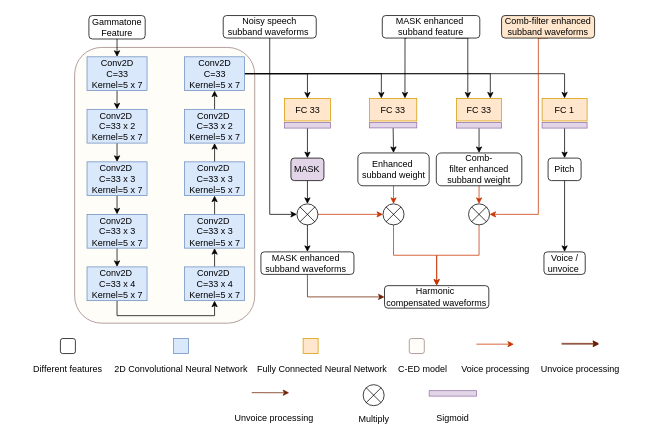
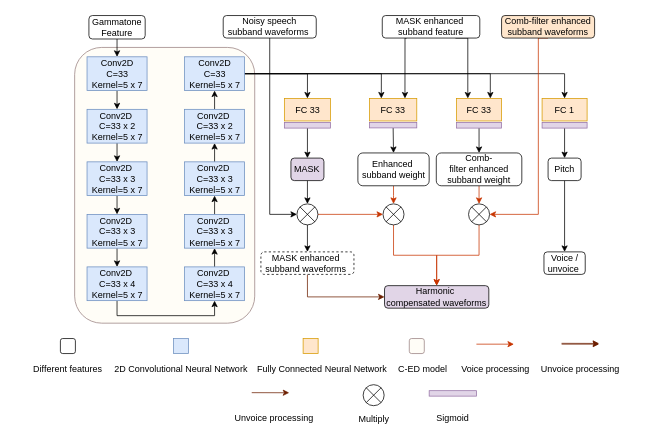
  <mxCell id="0" />
  <mxCell id="1" parent="0" />
  <mxCell id="2" value="" style="rounded=1;whiteSpace=wrap;html=1;fillColor=#FFFDF7;strokeColor=#998080;" vertex="1" parent="1"><mxGeometry x="99" y="62.5" width="240" height="367.5" as="geometry" /></mxCell>
  <mxCell id="3" value="Voice / unvoice&amp;nbsp;" style="rounded=1;whiteSpace=wrap;html=1;strokeColor=default;gradientColor=none;" vertex="1" parent="1"><mxGeometry x="724.5" y="335" width="55" height="30" as="geometry" /></mxCell>
  <mxCell id="4" style="edgeStyle=orthogonalEdgeStyle;rounded=0;orthogonalLoop=1;jettySize=auto;html=1;exitX=1;exitY=0.5;exitDx=0;exitDy=0;entryX=0;entryY=0.5;entryDx=0;entryDy=0;entryPerimeter=0;exitPerimeter=0;fillColor=#fa6800;strokeColor=#C73500;" edge="1" parent="1" source="53" target="55"><mxGeometry relative="1" as="geometry" /></mxCell>
  <mxCell id="5" style="edgeStyle=orthogonalEdgeStyle;rounded=0;orthogonalLoop=1;jettySize=auto;html=1;exitX=0.5;exitY=1;exitDx=0;exitDy=0;entryX=0;entryY=0.5;entryDx=0;entryDy=0;fillColor=#a0522d;strokeColor=#6D1F00;" edge="1" parent="1" source="6" target="42"><mxGeometry relative="1" as="geometry" /></mxCell>
- <mxCell id="6" value="MASK&amp;nbsp;enhanced&amp;nbsp;&lt;br&gt;subband&amp;nbsp;waveforms&amp;nbsp;" style="rounded=1;whiteSpace=wrap;html=1;strokeColor=default;" vertex="1" parent="1"><mxGeometry x="347.25" y="335" width="124" height="30" as="geometry" /></mxCell>
+ <mxCell id="6" value="MASK&amp;nbsp;enhanced&amp;nbsp;&lt;br&gt;subband&amp;nbsp;waveforms&amp;nbsp;" style="rounded=1;whiteSpace=wrap;html=1;strokeColor=default;dashed=1;" vertex="1" parent="1"><mxGeometry x="347.25" y="335" width="124" height="30" as="geometry" /></mxCell>
  <mxCell id="7" style="edgeStyle=orthogonalEdgeStyle;rounded=0;orthogonalLoop=1;jettySize=auto;html=1;exitX=0.5;exitY=1;exitDx=0;exitDy=0;entryX=0.5;entryY=0;entryDx=0;entryDy=0;fillColor=#dae8fc;strokeColor=#000000;" edge="1" parent="1" source="8" target="10"><mxGeometry relative="1" as="geometry" /></mxCell>
  <mxCell id="8" value="Conv2D &lt;br&gt;C=33 Kernel=5 x 7" style="rounded=0;whiteSpace=wrap;html=1;fillColor=#dae8fc;strokeColor=#6c8ebf;" vertex="1" parent="1"><mxGeometry x="115.5" y="75" width="80" height="45" as="geometry" /></mxCell>
  <mxCell id="9" style="edgeStyle=orthogonalEdgeStyle;rounded=0;orthogonalLoop=1;jettySize=auto;html=1;exitX=0.5;exitY=1;exitDx=0;exitDy=0;entryX=0.5;entryY=0;entryDx=0;entryDy=0;fillColor=#dae8fc;strokeColor=#000000;" edge="1" parent="1" source="10" target="12"><mxGeometry relative="1" as="geometry" /></mxCell>
  <mxCell id="10" value="Conv2D&amp;nbsp;&lt;br&gt;C=33 x 2 Kernel=5 x 7" style="rounded=0;whiteSpace=wrap;html=1;fillColor=#dae8fc;strokeColor=#6c8ebf;" vertex="1" parent="1"><mxGeometry x="115.5" y="145" width="80" height="45" as="geometry" /></mxCell>
  <mxCell id="11" style="edgeStyle=orthogonalEdgeStyle;rounded=0;orthogonalLoop=1;jettySize=auto;html=1;exitX=0.5;exitY=1;exitDx=0;exitDy=0;entryX=0.5;entryY=0;entryDx=0;entryDy=0;fillColor=#dae8fc;strokeColor=#000000;" edge="1" parent="1" source="12" target="14"><mxGeometry relative="1" as="geometry" /></mxCell>
  <mxCell id="12" value="Conv2D&amp;nbsp;&lt;br&gt;C=33 x 3 Kernel=5 x 7" style="rounded=0;whiteSpace=wrap;html=1;fillColor=#dae8fc;strokeColor=#6c8ebf;" vertex="1" parent="1"><mxGeometry x="115.5" y="215" width="80" height="45" as="geometry" /></mxCell>
  <mxCell id="13" style="edgeStyle=orthogonalEdgeStyle;rounded=0;orthogonalLoop=1;jettySize=auto;html=1;exitX=0.5;exitY=1;exitDx=0;exitDy=0;entryX=0.5;entryY=0;entryDx=0;entryDy=0;fillColor=#dae8fc;strokeColor=#000000;" edge="1" parent="1" source="14" target="16"><mxGeometry relative="1" as="geometry" /></mxCell>
  <mxCell id="14" value="Conv2D&amp;nbsp;&lt;br&gt;C=33 x 3 Kernel=5 x 7" style="rounded=0;whiteSpace=wrap;html=1;fillColor=#dae8fc;strokeColor=#6c8ebf;" vertex="1" parent="1"><mxGeometry x="115.5" y="285" width="80" height="45" as="geometry" /></mxCell>
  <mxCell id="15" style="edgeStyle=orthogonalEdgeStyle;rounded=0;orthogonalLoop=1;jettySize=auto;html=1;exitX=0.5;exitY=1;exitDx=0;exitDy=0;entryX=0.5;entryY=1;entryDx=0;entryDy=0;" edge="1" parent="1" source="16" target="18"><mxGeometry relative="1" as="geometry" /></mxCell>
  <mxCell id="16" value="Conv2D&amp;nbsp;&lt;br&gt;C=33 x 4 Kernel=5 x 7" style="rounded=0;whiteSpace=wrap;html=1;fillColor=#dae8fc;strokeColor=#6c8ebf;" vertex="1" parent="1"><mxGeometry x="115.5" y="355" width="80" height="45" as="geometry" /></mxCell>
  <mxCell id="17" style="edgeStyle=orthogonalEdgeStyle;rounded=0;orthogonalLoop=1;jettySize=auto;html=1;exitX=0.5;exitY=0;exitDx=0;exitDy=0;entryX=0.5;entryY=1;entryDx=0;entryDy=0;fillColor=#dae8fc;strokeColor=#000000;" edge="1" parent="1" source="18" target="20"><mxGeometry relative="1" as="geometry" /></mxCell>
  <mxCell id="18" value="Conv2D&amp;nbsp;&lt;br&gt;C=33 x 4 Kernel=5 x 7" style="rounded=0;whiteSpace=wrap;html=1;fillColor=#dae8fc;strokeColor=#6c8ebf;" vertex="1" parent="1"><mxGeometry x="245.5" y="355" width="80" height="45" as="geometry" /></mxCell>
  <mxCell id="19" style="edgeStyle=orthogonalEdgeStyle;rounded=0;orthogonalLoop=1;jettySize=auto;html=1;exitX=0.5;exitY=0;exitDx=0;exitDy=0;entryX=0.5;entryY=1;entryDx=0;entryDy=0;fillColor=#dae8fc;strokeColor=#000000;" edge="1" parent="1" source="20" target="22"><mxGeometry relative="1" as="geometry" /></mxCell>
  <mxCell id="20" value="Conv2D&amp;nbsp;&lt;br&gt;C=33 x 3 Kernel=5 x 7" style="rounded=0;whiteSpace=wrap;html=1;fillColor=#dae8fc;strokeColor=#6c8ebf;" vertex="1" parent="1"><mxGeometry x="245.5" y="285" width="80" height="45" as="geometry" /></mxCell>
  <mxCell id="21" style="edgeStyle=orthogonalEdgeStyle;rounded=0;orthogonalLoop=1;jettySize=auto;html=1;exitX=0.5;exitY=0;exitDx=0;exitDy=0;entryX=0.5;entryY=1;entryDx=0;entryDy=0;fillColor=#dae8fc;strokeColor=#000000;" edge="1" parent="1" source="22" target="24"><mxGeometry relative="1" as="geometry" /></mxCell>
  <mxCell id="22" value="Conv2D&amp;nbsp;&lt;br&gt;C=33 x 3 Kernel=5 x 7" style="rounded=0;whiteSpace=wrap;html=1;fillColor=#dae8fc;strokeColor=#6c8ebf;" vertex="1" parent="1"><mxGeometry x="245.5" y="215" width="80" height="45" as="geometry" /></mxCell>
  <mxCell id="23" style="edgeStyle=orthogonalEdgeStyle;rounded=0;orthogonalLoop=1;jettySize=auto;html=1;exitX=0.5;exitY=0;exitDx=0;exitDy=0;entryX=0.5;entryY=1;entryDx=0;entryDy=0;fillColor=#dae8fc;strokeColor=#000000;" edge="1" parent="1" source="24" target="29"><mxGeometry relative="1" as="geometry" /></mxCell>
  <mxCell id="24" value="Conv2D&amp;nbsp;&lt;br&gt;C=33 x 2 Kernel=5 x 7" style="rounded=0;whiteSpace=wrap;html=1;fillColor=#dae8fc;strokeColor=#6c8ebf;" vertex="1" parent="1"><mxGeometry x="245.5" y="145" width="80" height="45" as="geometry" /></mxCell>
  <mxCell id="25" style="edgeStyle=orthogonalEdgeStyle;rounded=0;orthogonalLoop=1;jettySize=auto;html=1;exitX=1;exitY=0.5;exitDx=0;exitDy=0;entryX=0.5;entryY=0;entryDx=0;entryDy=0;" edge="1" parent="1" source="29" target="32"><mxGeometry relative="1" as="geometry" /></mxCell>
  <mxCell id="26" style="edgeStyle=orthogonalEdgeStyle;rounded=0;orthogonalLoop=1;jettySize=auto;html=1;exitX=1;exitY=0.5;exitDx=0;exitDy=0;entryX=0.25;entryY=0;entryDx=0;entryDy=0;" edge="1" parent="1" source="29" target="44"><mxGeometry relative="1" as="geometry"><Array as="points"><mxPoint x="508" y="98" /></Array></mxGeometry></mxCell>
  <mxCell id="27" style="edgeStyle=orthogonalEdgeStyle;rounded=0;orthogonalLoop=1;jettySize=auto;html=1;exitX=1;exitY=0.5;exitDx=0;exitDy=0;entryX=0.75;entryY=0;entryDx=0;entryDy=0;" edge="1" parent="1" source="29" target="43"><mxGeometry relative="1" as="geometry" /></mxCell>
  <mxCell id="28" style="edgeStyle=orthogonalEdgeStyle;rounded=0;orthogonalLoop=1;jettySize=auto;html=1;exitX=1;exitY=0.5;exitDx=0;exitDy=0;entryX=0.5;entryY=0;entryDx=0;entryDy=0;" edge="1" parent="1" source="29" target="39"><mxGeometry relative="1" as="geometry" /></mxCell>
  <mxCell id="29" value="Conv2D &lt;br&gt;C=33 Kernel=5 x 7" style="rounded=0;whiteSpace=wrap;html=1;fillColor=#dae8fc;strokeColor=#6c8ebf;" vertex="1" parent="1"><mxGeometry x="245.5" y="75" width="80" height="45" as="geometry" /></mxCell>
  <mxCell id="30" style="edgeStyle=orthogonalEdgeStyle;rounded=0;orthogonalLoop=1;jettySize=auto;html=1;exitX=0.5;exitY=1;exitDx=0;exitDy=0;entryX=0.5;entryY=0;entryDx=0;entryDy=0;" edge="1" parent="1" source="31" target="8"><mxGeometry relative="1" as="geometry" /></mxCell>
  <mxCell id="31" value="Gammatone Feature" style="rounded=1;whiteSpace=wrap;html=1;" vertex="1" parent="1"><mxGeometry x="118" y="20" width="75" height="31.25" as="geometry" /></mxCell>
  <mxCell id="32" value="FC 33" style="rounded=0;whiteSpace=wrap;html=1;fillColor=#ffe6cc;strokeColor=#d79b00;" vertex="1" parent="1"><mxGeometry x="378.5" y="130.5" width="61.5" height="30" as="geometry" /></mxCell>
  <mxCell id="33" style="edgeStyle=orthogonalEdgeStyle;rounded=0;orthogonalLoop=1;jettySize=auto;html=1;exitX=0.5;exitY=1;exitDx=0;exitDy=0;entryX=0.5;entryY=0;entryDx=0;entryDy=0;entryPerimeter=0;" edge="1" parent="1" source="34" target="53"><mxGeometry relative="1" as="geometry" /></mxCell>
  <mxCell id="34" value="MASK" style="rounded=1;whiteSpace=wrap;html=1;fillColor=#e1d5e7;" vertex="1" parent="1"><mxGeometry x="387.25" y="210" width="44" height="30" as="geometry" /></mxCell>
  <mxCell id="35" style="edgeStyle=orthogonalEdgeStyle;rounded=0;orthogonalLoop=1;jettySize=auto;html=1;exitX=0.5;exitY=1;exitDx=0;exitDy=0;entryX=0.5;entryY=0;entryDx=0;entryDy=0;entryPerimeter=0;fillColor=#fa6800;strokeColor=#C73500;" edge="1" parent="1" source="36" target="55"><mxGeometry relative="1" as="geometry"><Array as="points"><mxPoint x="524" y="260" /><mxPoint x="524" y="260" /></Array></mxGeometry></mxCell>
  <mxCell id="36" value="Enhanced&amp;nbsp;&lt;br style=&quot;border-color: var(--border-color);&quot;&gt;subband weight" style="rounded=1;whiteSpace=wrap;html=1;" vertex="1" parent="1"><mxGeometry x="476.5" y="203.13" width="95" height="43.75" as="geometry" /></mxCell>
  <mxCell id="37" style="edgeStyle=orthogonalEdgeStyle;rounded=0;orthogonalLoop=1;jettySize=auto;html=1;exitX=0.5;exitY=1;exitDx=0;exitDy=0;entryX=0.5;entryY=0;entryDx=0;entryDy=0;entryPerimeter=0;fillColor=#fa6800;strokeColor=#C73500;" edge="1" parent="1" source="38" target="57"><mxGeometry relative="1" as="geometry" /></mxCell>
  <mxCell id="38" value="Comb-filter&amp;nbsp;enhanced&lt;br style=&quot;border-color: var(--border-color);&quot;&gt;subband weight" style="rounded=1;whiteSpace=wrap;html=1;" vertex="1" parent="1"><mxGeometry x="581" y="203.13" width="114" height="43.75" as="geometry" /></mxCell>
  <mxCell id="39" value="FC 1" style="rounded=0;whiteSpace=wrap;html=1;fillColor=#ffe6cc;strokeColor=#d79b00;" vertex="1" parent="1"><mxGeometry x="722" y="130.5" width="60" height="30" as="geometry" /></mxCell>
  <mxCell id="40" style="edgeStyle=orthogonalEdgeStyle;rounded=0;orthogonalLoop=1;jettySize=auto;html=1;exitX=0.5;exitY=1;exitDx=0;exitDy=0;entryX=0.5;entryY=0;entryDx=0;entryDy=0;" edge="1" parent="1" source="41" target="3"><mxGeometry relative="1" as="geometry" /></mxCell>
  <mxCell id="41" value="Pitch" style="rounded=1;whiteSpace=wrap;html=1;" vertex="1" parent="1"><mxGeometry x="730" y="210" width="44" height="30" as="geometry" /></mxCell>
- <mxCell id="42" value="Harmonic&amp;nbsp;&lt;br&gt;compensated waveforms" style="rounded=1;whiteSpace=wrap;html=1;strokeColor=default;" vertex="1" parent="1"><mxGeometry x="512" y="380" width="139" height="30" as="geometry" /></mxCell>
+ <mxCell id="42" value="Harmonic&amp;nbsp;&lt;br&gt;compensated waveforms" style="rounded=1;whiteSpace=wrap;html=1;strokeColor=default;fillColor=#e1d5e7;" vertex="1" parent="1"><mxGeometry x="512" y="380" width="139" height="30" as="geometry" /></mxCell>
  <mxCell id="43" value="FC 33" style="rounded=0;whiteSpace=wrap;html=1;fillColor=#ffe6cc;strokeColor=#d79b00;" vertex="1" parent="1"><mxGeometry x="608" y="130.5" width="60" height="30" as="geometry" /></mxCell>
  <mxCell id="44" value="FC 33" style="rounded=0;whiteSpace=wrap;html=1;fillColor=#ffe6cc;strokeColor=#d79b00;" vertex="1" parent="1"><mxGeometry x="492" y="130.5" width="63" height="30" as="geometry" /></mxCell>
  <mxCell id="45" style="edgeStyle=orthogonalEdgeStyle;rounded=0;orthogonalLoop=1;jettySize=auto;html=1;exitX=0.25;exitY=1;exitDx=0;exitDy=0;entryX=0.75;entryY=0;entryDx=0;entryDy=0;" edge="1" parent="1" source="47" target="44"><mxGeometry relative="1" as="geometry"><Array as="points"><mxPoint x="540" y="50" /></Array></mxGeometry></mxCell>
  <mxCell id="46" style="edgeStyle=orthogonalEdgeStyle;rounded=0;orthogonalLoop=1;jettySize=auto;html=1;exitX=0.75;exitY=1;exitDx=0;exitDy=0;entryX=0.25;entryY=0;entryDx=0;entryDy=0;" edge="1" parent="1" source="47" target="43"><mxGeometry relative="1" as="geometry"><mxPoint x="622" y="150" as="targetPoint" /><Array as="points"><mxPoint x="623" y="50" /></Array></mxGeometry></mxCell>
  <mxCell id="47" value="MASK&amp;nbsp;enhanced&amp;nbsp;&lt;br style=&quot;border-color: var(--border-color);&quot;&gt;subband&amp;nbsp;feature" style="rounded=1;whiteSpace=wrap;html=1;" vertex="1" parent="1"><mxGeometry x="509" y="20" width="130" height="30" as="geometry" /></mxCell>
  <mxCell id="48" style="edgeStyle=orthogonalEdgeStyle;rounded=0;orthogonalLoop=1;jettySize=auto;html=1;exitX=0.5;exitY=1;exitDx=0;exitDy=0;entryX=0;entryY=0.5;entryDx=0;entryDy=0;entryPerimeter=0;" edge="1" parent="1" source="49" target="53"><mxGeometry relative="1" as="geometry" /></mxCell>
  <mxCell id="49" value="Noisy speech subband&amp;nbsp;waveforms&amp;nbsp;" style="rounded=1;whiteSpace=wrap;html=1;strokeColor=default;" vertex="1" parent="1"><mxGeometry x="297" y="20" width="124" height="30" as="geometry" /></mxCell>
  <mxCell id="50" style="edgeStyle=orthogonalEdgeStyle;rounded=0;orthogonalLoop=1;jettySize=auto;html=1;exitX=0.5;exitY=1;exitDx=0;exitDy=0;entryX=1;entryY=0.5;entryDx=0;entryDy=0;entryPerimeter=0;fillColor=#fa6800;strokeColor=#C73500;" edge="1" parent="1" source="51" target="57"><mxGeometry relative="1" as="geometry"><mxPoint x="667" y="285" as="targetPoint" /><Array as="points"><mxPoint x="717" y="50" /><mxPoint x="717" y="285" /></Array></mxGeometry></mxCell>
  <mxCell id="51" value="Comb-filter enhanced&lt;br&gt;&amp;nbsp;subband&amp;nbsp;waveforms&amp;nbsp;" style="rounded=1;whiteSpace=wrap;html=1;strokeColor=default;fillColor=#ffe6cc;" vertex="1" parent="1"><mxGeometry x="668" y="20" width="124" height="30" as="geometry" /></mxCell>
  <mxCell id="52" style="edgeStyle=orthogonalEdgeStyle;rounded=0;orthogonalLoop=1;jettySize=auto;html=1;exitX=0.5;exitY=1;exitDx=0;exitDy=0;exitPerimeter=0;entryX=0.5;entryY=0;entryDx=0;entryDy=0;" edge="1" parent="1" source="53" target="6"><mxGeometry relative="1" as="geometry" /></mxCell>
  <mxCell id="53" value="" style="verticalLabelPosition=bottom;verticalAlign=top;html=1;shape=mxgraph.flowchart.or;" vertex="1" parent="1"><mxGeometry x="395.25" y="271" width="28" height="28" as="geometry" /></mxCell>
  <mxCell id="54" style="edgeStyle=orthogonalEdgeStyle;rounded=0;orthogonalLoop=1;jettySize=auto;html=1;exitX=0.5;exitY=1;exitDx=0;exitDy=0;exitPerimeter=0;entryX=0.5;entryY=0;entryDx=0;entryDy=0;fillColor=#fa6800;strokeColor=#C73500;" edge="1" parent="1" source="55" target="42"><mxGeometry relative="1" as="geometry" /></mxCell>
  <mxCell id="55" value="" style="verticalLabelPosition=bottom;verticalAlign=top;html=1;shape=mxgraph.flowchart.or;" vertex="1" parent="1"><mxGeometry x="510" y="271" width="28" height="28" as="geometry" /></mxCell>
  <mxCell id="56" style="edgeStyle=orthogonalEdgeStyle;rounded=0;orthogonalLoop=1;jettySize=auto;html=1;exitX=0.5;exitY=1;exitDx=0;exitDy=0;exitPerimeter=0;entryX=0.5;entryY=0;entryDx=0;entryDy=0;fillColor=#fa6800;strokeColor=#C73500;" edge="1" parent="1" source="57" target="42"><mxGeometry relative="1" as="geometry" /></mxCell>
  <mxCell id="57" value="" style="verticalLabelPosition=bottom;verticalAlign=top;html=1;shape=mxgraph.flowchart.or;" vertex="1" parent="1"><mxGeometry x="624" y="271" width="28" height="28" as="geometry" /></mxCell>
  <mxCell id="58" value="" style="group" vertex="1" connectable="0" parent="1"><mxGeometry x="185.75" y="450.5" width="110" height="55" as="geometry" /></mxCell>
  <mxCell id="59" value="" style="rounded=0;whiteSpace=wrap;html=1;fillColor=#dae8fc;strokeColor=#6c8ebf;" vertex="1" parent="58"><mxGeometry x="45" width="20" height="20" as="geometry" /></mxCell>
  <mxCell id="60" value="2D&amp;nbsp;Convolutional&amp;nbsp;Neural&amp;nbsp;Network" style="rounded=0;whiteSpace=wrap;html=1;strokeColor=none;fillColor=none;" vertex="1" parent="58"><mxGeometry y="25" width="110" height="30" as="geometry" /></mxCell>
  <mxCell id="61" value="" style="group;fillColor=none;" vertex="1" connectable="0" parent="1"><mxGeometry x="373.5" y="450.5" width="110" height="55" as="geometry" /></mxCell>
  <mxCell id="62" value="" style="rounded=0;whiteSpace=wrap;html=1;fillColor=#ffe6cc;strokeColor=#d79b00;" vertex="1" parent="61"><mxGeometry x="30" width="20" height="20" as="geometry" /></mxCell>
  <mxCell id="63" value="Fully&amp;nbsp;Connected&amp;nbsp;Neural&amp;nbsp;Network" style="rounded=0;whiteSpace=wrap;html=1;strokeColor=none;fillColor=none;" vertex="1" parent="61"><mxGeometry y="25" width="110" height="30" as="geometry" /></mxCell>
  <mxCell id="64" value="" style="group" vertex="1" connectable="0" parent="1"><mxGeometry x="488" y="450.5" width="150" height="53.75" as="geometry" /></mxCell>
  <mxCell id="65" value="C-ED&amp;nbsp;model" style="rounded=0;whiteSpace=wrap;html=1;strokeColor=none;fillColor=none;" vertex="1" parent="64"><mxGeometry y="27.5" width="150" height="26.25" as="geometry" /></mxCell>
  <mxCell id="66" value="" style="rounded=1;whiteSpace=wrap;html=1;fillColor=#fffdf7;strokeColor=#998080;fontColor=#ffffff;" vertex="1" parent="64"><mxGeometry x="57" width="20" height="20" as="geometry" /></mxCell>
  <mxCell id="67" value="" style="endArrow=classic;html=1;rounded=0;fillColor=#a0522d;strokeColor=#6D1F00;" edge="1" parent="1"><mxGeometry width="50" height="50" relative="1" as="geometry"><mxPoint x="748" y="458" as="sourcePoint" /><mxPoint x="798" y="458" as="targetPoint" /></mxGeometry></mxCell>
  <mxCell id="68" value="" style="endArrow=classic;html=1;rounded=0;fillColor=#fa6800;strokeColor=#C73500;" edge="1" parent="1"><mxGeometry width="50" height="50" relative="1" as="geometry"><mxPoint x="634.5" y="458" as="sourcePoint" /><mxPoint x="684.5" y="458" as="targetPoint" /></mxGeometry></mxCell>
  <mxCell id="69" value="Voice&amp;nbsp;processing" style="rounded=0;whiteSpace=wrap;html=1;strokeColor=none;fillColor=none;" vertex="1" parent="1"><mxGeometry x="585" y="478" width="150" height="26.25" as="geometry" /></mxCell>
  <mxCell id="70" value="" style="group" vertex="1" connectable="0" parent="1"><mxGeometry x="290" y="522.63" width="150" height="47.37" as="geometry" /></mxCell>
  <mxCell id="71" value="Unvoice&amp;nbsp;processing" style="rounded=0;whiteSpace=wrap;html=1;strokeColor=none;fillColor=none;" vertex="1" parent="70"><mxGeometry y="21.12" width="150" height="26.25" as="geometry" /></mxCell>
  <mxCell id="72" value="" style="endArrow=classic;html=1;rounded=0;fillColor=#a0522d;strokeColor=#6D1F00;" edge="1" parent="70"><mxGeometry width="50" height="50" relative="1" as="geometry"><mxPoint x="45" as="sourcePoint" /><mxPoint x="95" y="0.12" as="targetPoint" /></mxGeometry></mxCell>
  <mxCell id="73" value="" style="verticalLabelPosition=bottom;verticalAlign=top;html=1;shape=mxgraph.flowchart.or;" vertex="1" parent="1"><mxGeometry x="483.5" y="512" width="28" height="28" as="geometry" /></mxCell>
  <mxCell id="74" value="Multiply" style="rounded=0;whiteSpace=wrap;html=1;strokeColor=none;fillColor=none;" vertex="1" parent="1"><mxGeometry x="423.25" y="545" width="150" height="26.25" as="geometry" /></mxCell>
  <mxCell id="75" style="edgeStyle=orthogonalEdgeStyle;rounded=0;orthogonalLoop=1;jettySize=auto;html=1;exitX=0.5;exitY=1;exitDx=0;exitDy=0;entryX=0.5;entryY=0;entryDx=0;entryDy=0;" edge="1" parent="1" source="76" target="34"><mxGeometry relative="1" as="geometry" /></mxCell>
  <mxCell id="76" value="" style="rounded=0;whiteSpace=wrap;html=1;fillColor=#e1d5e7;strokeColor=#9673a6;" vertex="1" parent="1"><mxGeometry x="378.5" y="162.5" width="61.5" height="7.5" as="geometry" /></mxCell>
  <mxCell id="77" style="edgeStyle=orthogonalEdgeStyle;rounded=0;orthogonalLoop=1;jettySize=auto;html=1;exitX=0.5;exitY=1;exitDx=0;exitDy=0;entryX=0.5;entryY=0;entryDx=0;entryDy=0;" edge="1" parent="1" source="78" target="36"><mxGeometry relative="1" as="geometry" /></mxCell>
  <mxCell id="78" value="" style="rounded=0;whiteSpace=wrap;html=1;fillColor=#e1d5e7;strokeColor=#9673a6;" vertex="1" parent="1"><mxGeometry x="492" y="162.5" width="63" height="7.25" as="geometry" /></mxCell>
  <mxCell id="79" style="edgeStyle=orthogonalEdgeStyle;rounded=0;orthogonalLoop=1;jettySize=auto;html=1;exitX=0.5;exitY=1;exitDx=0;exitDy=0;entryX=0.5;entryY=0;entryDx=0;entryDy=0;" edge="1" parent="1" source="80" target="38"><mxGeometry relative="1" as="geometry" /></mxCell>
  <mxCell id="80" value="" style="rounded=0;whiteSpace=wrap;html=1;fillColor=#e1d5e7;strokeColor=#9673a6;" vertex="1" parent="1"><mxGeometry x="608" y="162.5" width="60" height="7.5" as="geometry" /></mxCell>
  <mxCell id="81" style="edgeStyle=orthogonalEdgeStyle;rounded=0;orthogonalLoop=1;jettySize=auto;html=1;exitX=0.5;exitY=1;exitDx=0;exitDy=0;entryX=0.5;entryY=0;entryDx=0;entryDy=0;" edge="1" parent="1" source="82" target="41"><mxGeometry relative="1" as="geometry" /></mxCell>
  <mxCell id="82" value="&amp;nbsp;" style="rounded=0;whiteSpace=wrap;html=1;fillColor=#e1d5e7;strokeColor=#9673a6;" vertex="1" parent="1"><mxGeometry x="722" y="162.5" width="60" height="7.5" as="geometry" /></mxCell>
  <mxCell id="83" value="" style="rounded=0;whiteSpace=wrap;html=1;fillColor=#e1d5e7;strokeColor=#9673a6;" vertex="1" parent="1"><mxGeometry x="571.5" y="520" width="63" height="7.25" as="geometry" /></mxCell>
  <mxCell id="84" value="Sigmoid" style="rounded=0;whiteSpace=wrap;html=1;strokeColor=none;fillColor=none;" vertex="1" parent="1"><mxGeometry x="528" y="543.75" width="150" height="26.25" as="geometry" /></mxCell>
  <mxCell id="85" value="" style="group" vertex="1" connectable="0" parent="1"><mxGeometry x="703" y="456.88" width="140" height="47.37" as="geometry" /></mxCell>
  <mxCell id="86" value="Unvoice&amp;nbsp;processing" style="rounded=0;whiteSpace=wrap;html=1;strokeColor=none;fillColor=none;" vertex="1" parent="85"><mxGeometry y="21.12" width="140" height="26.25" as="geometry" /></mxCell>
  <mxCell id="87" value="" style="endArrow=classic;html=1;rounded=0;fillColor=#a0522d;strokeColor=#6D1F00;" edge="1" parent="85"><mxGeometry width="50" height="50" relative="1" as="geometry"><mxPoint x="45" as="sourcePoint" /><mxPoint x="95" y="0.12" as="targetPoint" /></mxGeometry></mxCell>
  <mxCell id="88" value="Different&amp;nbsp;features" style="rounded=0;whiteSpace=wrap;html=1;strokeColor=none;fillColor=none;" vertex="1" parent="1"><mxGeometry x="20" y="478" width="140" height="26.25" as="geometry" /></mxCell>
  <mxCell id="89" value="" style="rounded=1;whiteSpace=wrap;html=1;fillColor=#FFFFFF;strokeColor=#000000;" vertex="1" parent="1"><mxGeometry x="80" y="450.5" width="20" height="20" as="geometry" /></mxCell>
